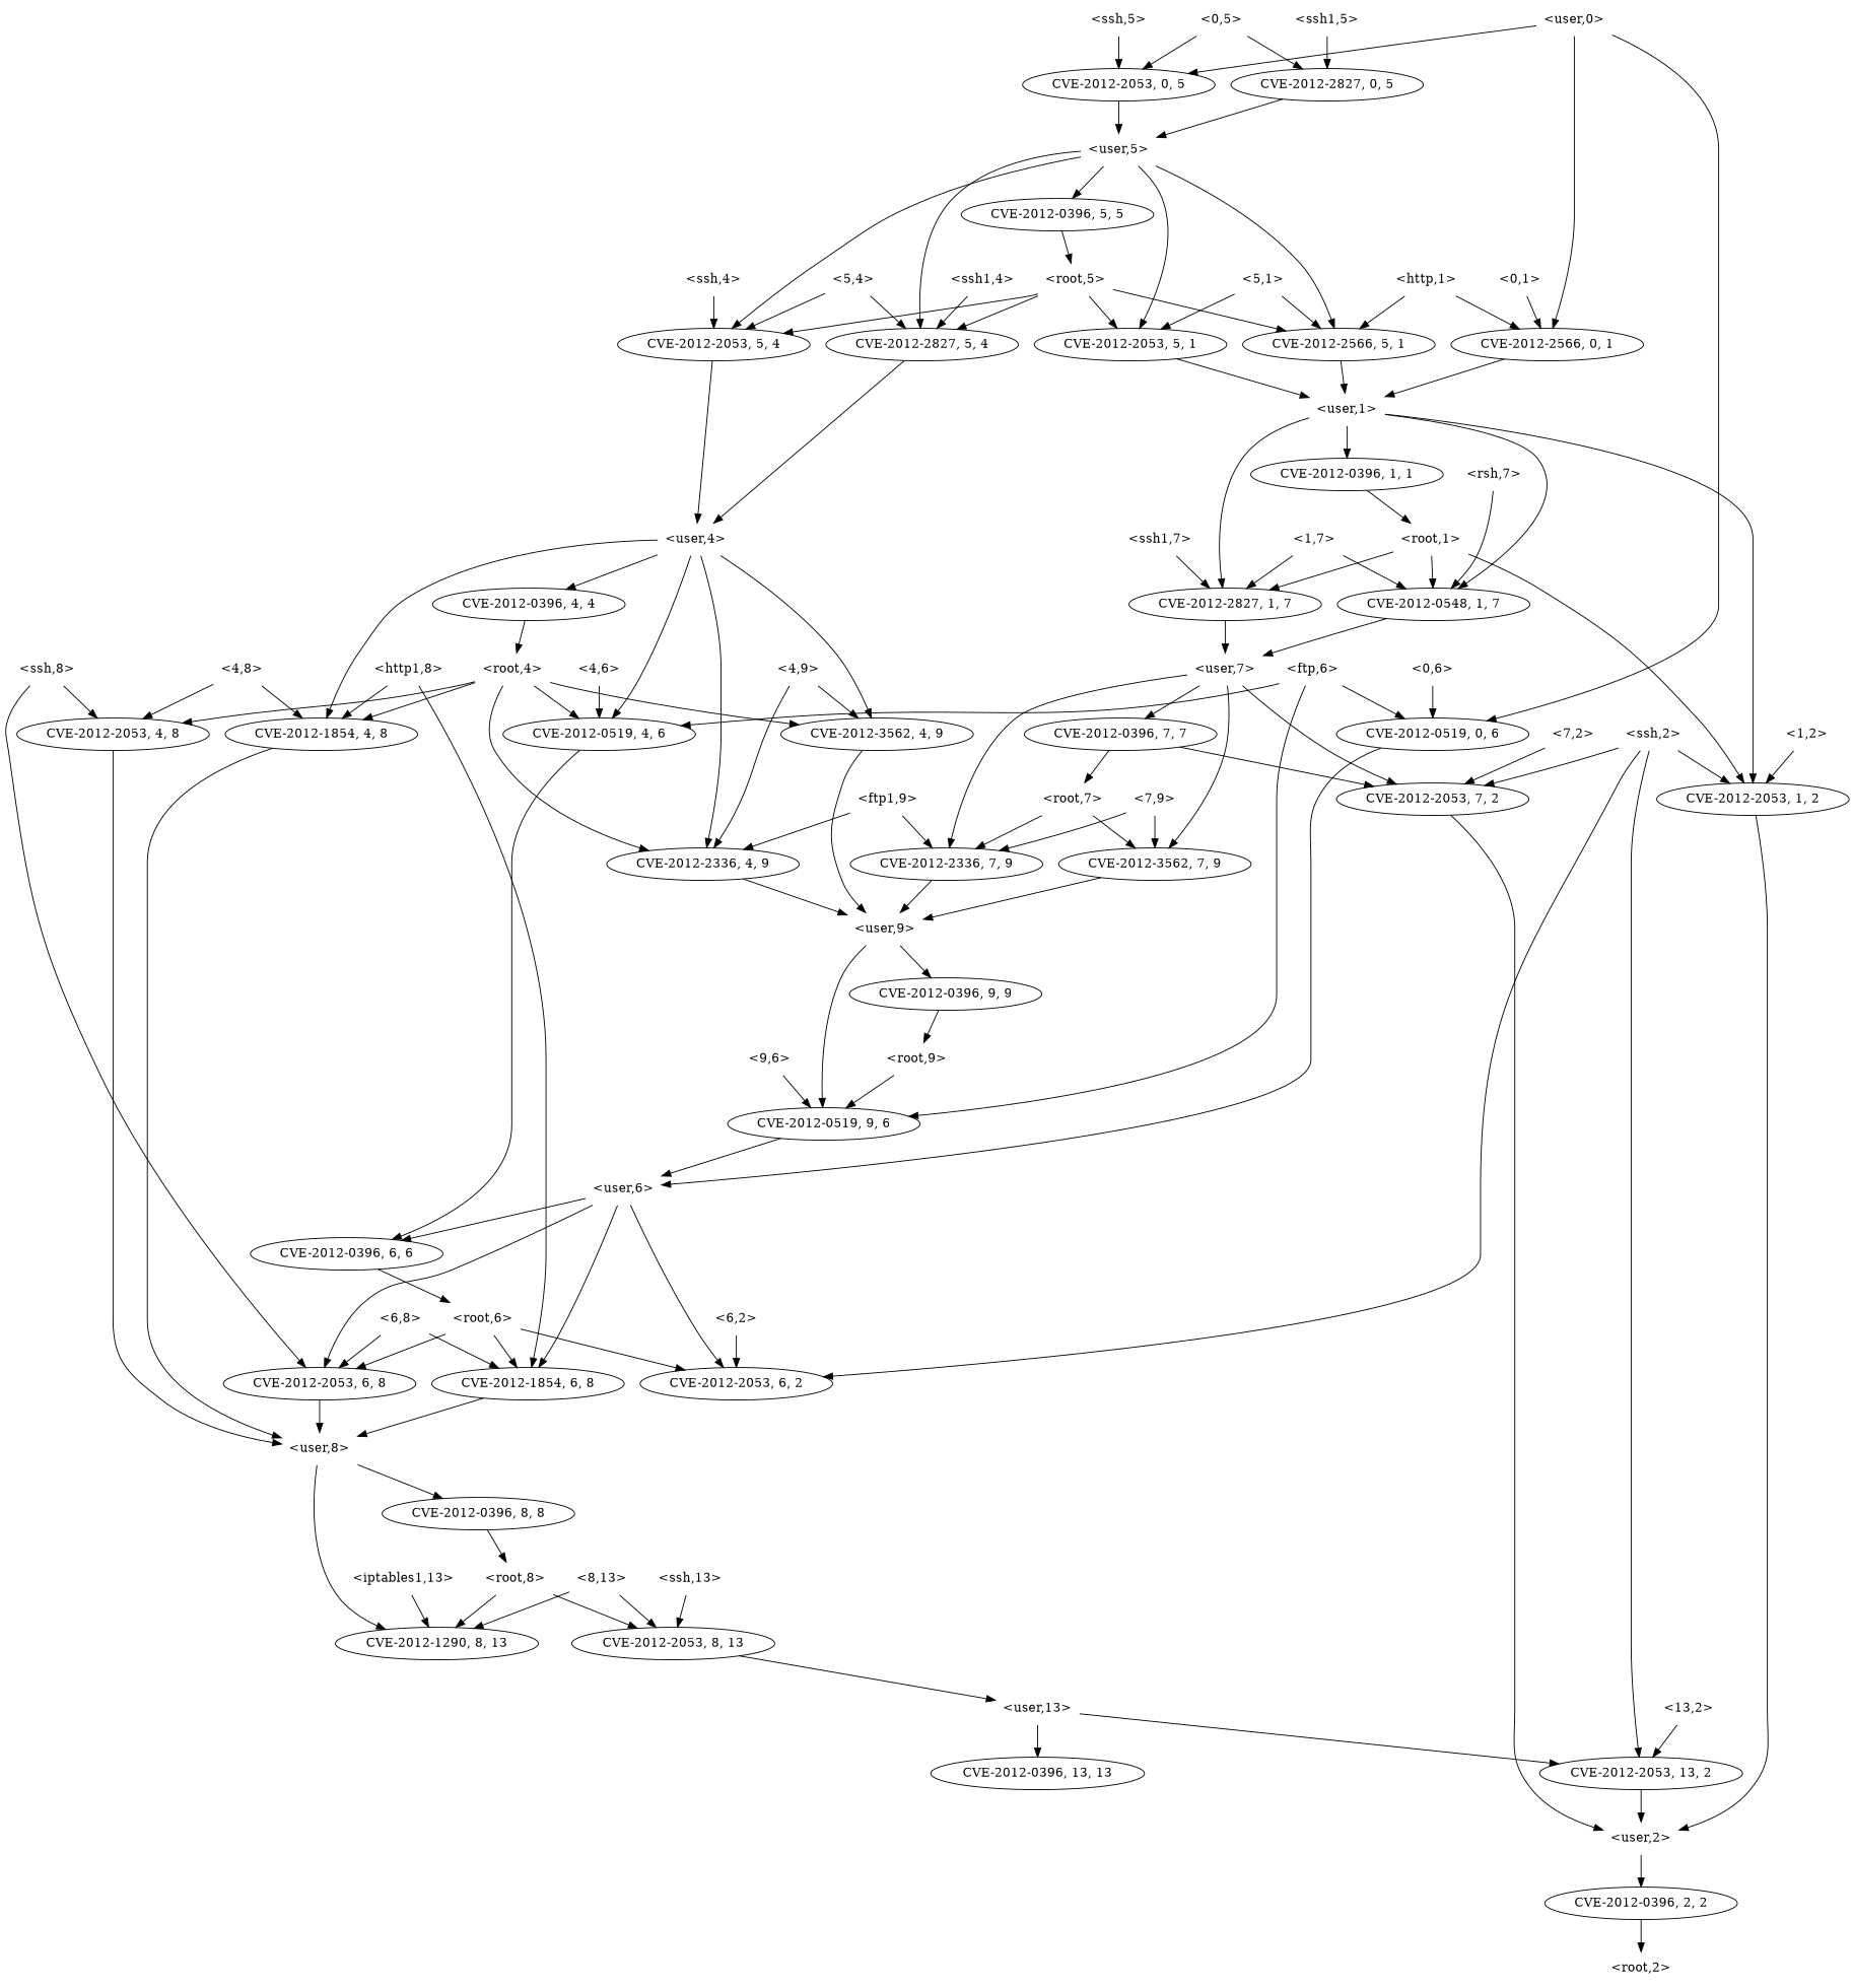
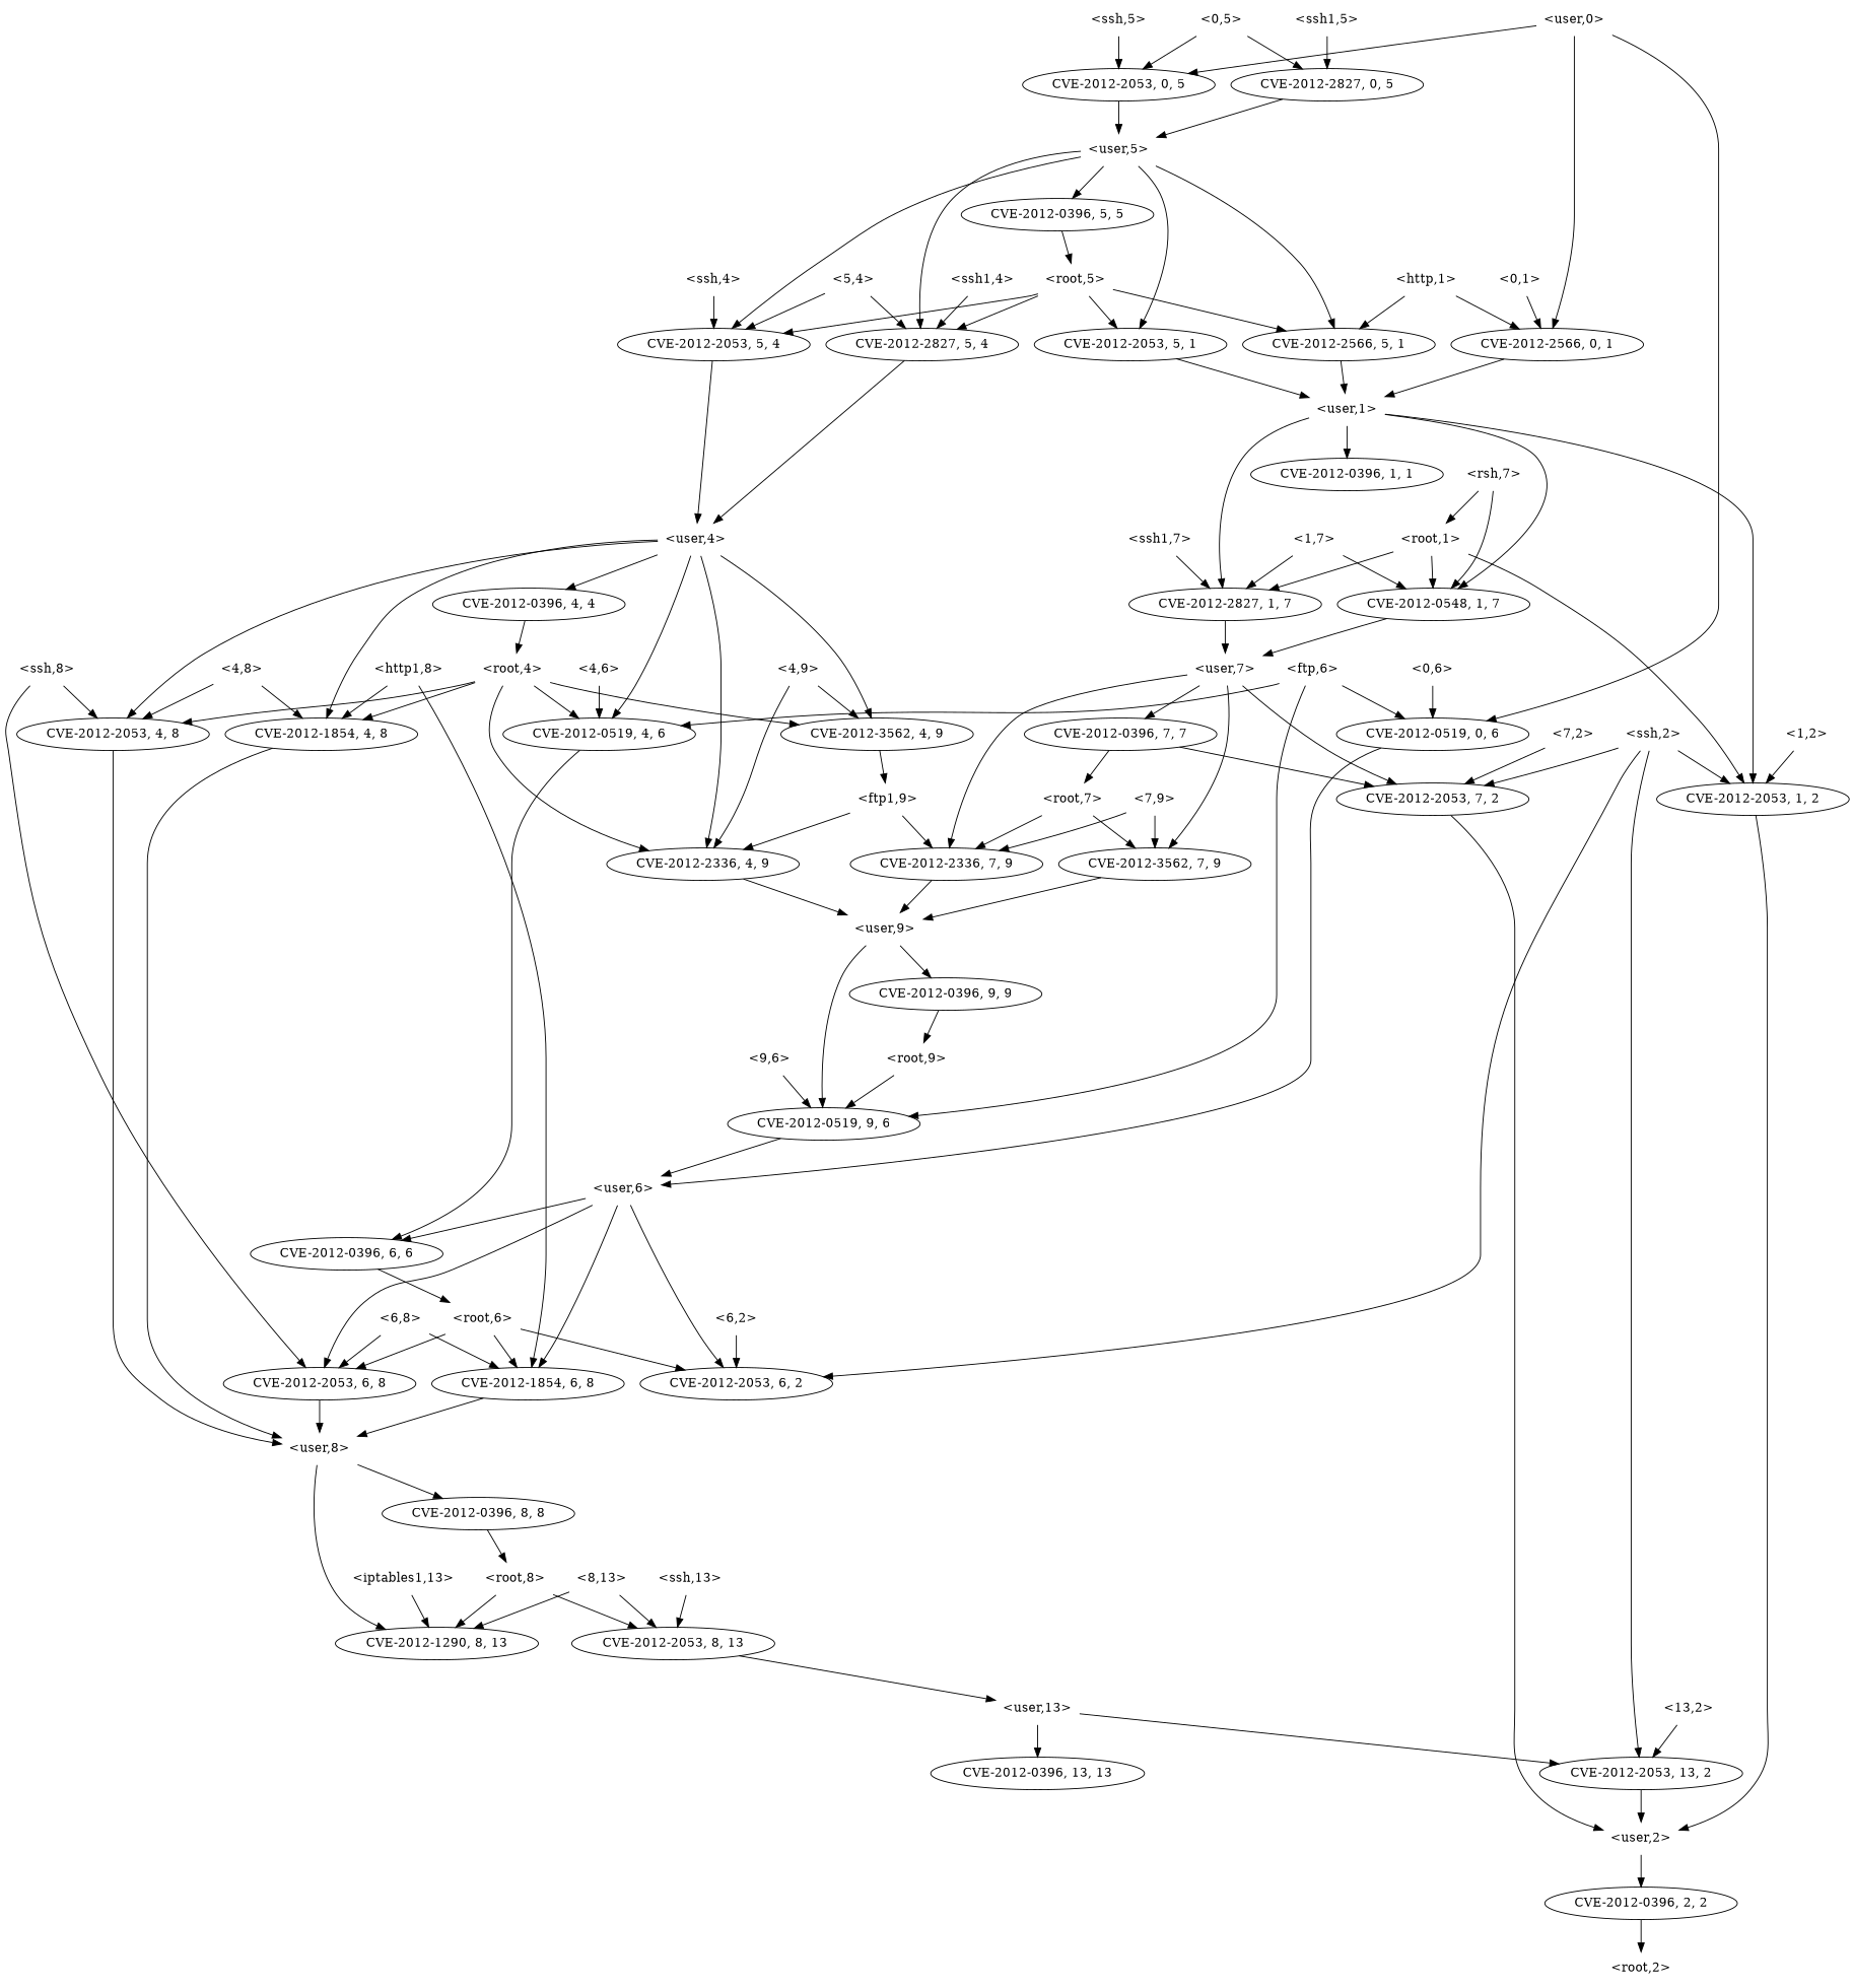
  strict digraph {
    node [shape=plaintext]
    n1 [height=0.5 label=<CVE-2012-2336, 4, 9> width=2.4499 shape=""]
    "<user,9>" [height=0.5 width=0.91667]
    n3 [height=0.5 label=<CVE-2012-0396, 9, 9> width=2.4499 shape=""]
    n4 [height=0.5 label=<CVE-2012-0519, 9, 6> width=2.4499 shape=""]
    "<root,9>" [height=0.5 width=0.89583]
    "<user,6>" [height=0.5 width=0.91667]
    n7 [height=0.5 label=<CVE-2012-2053, 6, 8> width=2.4499 shape=""]
    n8 [height=0.5 label=<CVE-2012-2053, 6, 2> width=2.4499 shape=""]
    n9 [height=0.5 label=<CVE-2012-1854, 6, 8> width=2.4499 shape=""]
    n10 [height=0.5 label=<CVE-2012-0396, 6, 6> width=2.4499 shape=""]
    n11 [height=0.5 label=<CVE-2012-3562, 4, 9> width=2.4499 shape=""]
    n12 [height=0.5 label=<CVE-2012-3562, 7, 9> width=2.4499 shape=""]
    "<root,1>" [height=0.5 width=0.89583]
    n14 [height=0.5 label=<CVE-2012-2053, 1, 2> width=2.4499 shape=""]
    n15 [height=0.5 label=<CVE-2012-2827, 1, 7> width=2.4499 shape=""]
    n16 [height=0.5 label=<CVE-2012-0548, 1, 7> width=2.4499 shape=""]
    "<user,2>" [height=0.5 width=0.91667]
    "<user,7>" [height=0.5 width=0.91667]
    n19 [height=0.5 label=<CVE-2012-0396, 2, 2> width=2.4499 shape=""]
    n20 [height=0.5 label=<CVE-2012-2336, 7, 9> width=2.4499 shape=""]
    n21 [height=0.5 label=<CVE-2012-2053, 7, 2> width=2.4499 shape=""]
    n22 [height=0.5 label=<CVE-2012-0396, 7, 7> width=2.4499 shape=""]
    "<root,2>" [height=0.5 width=0.89583]
    "<root,7>" [height=0.5 width=0.89583]
    "<user,8>" [height=0.5 width=0.91667]
    "<root,6>" [height=0.5 width=0.89583]
    "<8,13>" [height=0.5 width=0.78472]
    n28 [height=0.5 label=<CVE-2012-2053, 8, 13> width=2.5686 shape=""]
    n29 [height=0.5 label=<CVE-2012-1290, 8, 13> width=2.5686 shape=""]
    "<user,13>" [height=0.5 width=1.0069]
    n31 [height=0.5 label=<CVE-2012-0396, 13, 13> width=2.7013 shape=""]
    n32 [height=0.5 label=<CVE-2012-2053, 13, 2> width=2.5686 shape=""]
    "<ssh,13>" [height=0.5 width=0.94444]
    "<ssh,8>" [height=0.5 width=0.84028]
    n35 [height=0.5 label=<CVE-2012-2053, 4, 8> width=2.4499 shape=""]
    n36 [height=0.5 label=<CVE-2012-0396, 8, 8> width=2.4499 shape=""]
    "<root,8>" [height=0.5 width=0.89583]
    "<user,1>" [height=0.5 width=0.91667]
    n39 [height=0.5 label=<CVE-2012-0396, 1, 1> width=2.4499 shape=""]
    "<4,6>" [height=0.5 width=0.75]
    n41 [height=0.5 label=<CVE-2012-0519, 4, 6> width=2.4499 shape=""]
    "<0,6>" [height=0.5 width=0.75]
    n43 [height=0.5 label=<CVE-2012-0519, 0, 6> width=2.4499 shape=""]
    "<ssh1,7>" [height=0.5 width=0.94444]
    "<9,6>" [height=0.5 width=0.75]
    n46 [height=0.5 label=<CVE-2012-2053, 5, 1> width=2.4499 shape=""]
    "<5,4>" [height=0.5 width=0.75]
    n48 [height=0.5 label=<CVE-2012-2827, 5, 4> width=2.4499 shape=""]
    n49 [height=0.5 label=<CVE-2012-2053, 5, 4> width=2.4499 shape=""]
    "<user,4>" [height=0.5 width=0.91667]
    n51 [height=0.5 label=<CVE-2012-1854, 4, 8> width=2.4499 shape=""]
    n52 [height=0.5 label=<CVE-2012-0396, 4, 4> width=2.4499 shape=""]
    "<root,4>" [height=0.5 width=0.89583]
    "<6,2>" [height=0.5 width=0.75]
    "<user,0>" [height=0.5 width=0.91667]
    n56 [height=0.5 label=<CVE-2012-2053, 0, 5> width=2.4499 shape=""]
    n57 [height=0.5 label=<CVE-2012-2566, 0, 1> width=2.4499 shape=""]
    "<user,5>" [height=0.5 width=0.91667]
    n59 [height=0.5 label=<CVE-2012-2827, 0, 5> width=2.4499 shape=""]
    n60 [height=0.5 label=<CVE-2012-2566, 5, 1> width=2.4499 shape=""]
    n61 [height=0.5 label=<CVE-2012-0396, 5, 5> width=2.4499 shape=""]
    "<root,5>" [height=0.5 width=0.89583]
    "<0,1>" [height=0.5 width=0.75]
    "<http,1>" [height=0.5 width=0.89583]
    "<13,2>" [height=0.5 width=0.78472]
    "<1,7>" [height=0.5 width=0.75]
    "<ssh1,5>" [height=0.5 width=0.94444]
    "<4,9>" [height=0.5 width=0.75]
    "<ssh,4>" [height=0.5 width=0.84028]
    "<ssh1,4>" [height=0.5 width=0.94444]
    "<6,8>" [height=0.5 width=0.75]
    "<ssh,5>" [height=0.5 width=0.84028]
-   "<5,1>" [height=0.5 width=0.75]
    "<ssh,2>" [height=0.5 width=0.84028]
    "<rsh,7>" [height=0.5 width=0.81944]
    "<4,8>" [height=0.5 width=0.75]
    "<ftp1,9>" [height=0.5 width=0.89583]
    "<7,2>" [height=0.5 width=0.75]
    "<0,5>" [height=0.5 width=0.75]
    "<ftp,6>" [height=0.5 width=0.8125]
    "<7,9>" [height=0.5 width=0.75]
    "<iptables1,13>" [height=0.5 width=1.3681]
    "<1,2>" [height=0.5 width=0.75]
    "<http1,8>" [height=0.5 width=0.97917]
    n1 -> "<user,9>"
    "<user,9>" -> n3
    "<user,9>" -> n4
    n3 -> "<root,9>"
    n4 -> "<user,6>"
    "<root,9>" -> n4
    "<user,6>" -> n7
    "<user,6>" -> n8
    "<user,6>" -> n9
    "<user,6>" -> n10
    n7 -> "<user,8>"
    n9 -> "<user,8>"
    n10 -> "<root,6>"
-   n11 -> "<user,9>"
+   n11 -> "<ftp1,9>"
    n12 -> "<user,9>"
    "<root,1>" -> n14
    "<root,1>" -> n15
    "<root,1>" -> n16
    n14 -> "<user,2>"
    n15 -> "<user,7>"
    n16 -> "<user,7>"
    "<user,2>" -> n19
    "<user,7>" -> n12
    "<user,7>" -> n20
    "<user,7>" -> n21
    "<user,7>" -> n22
    n19 -> "<root,2>"
    n20 -> "<user,9>"
    n21 -> "<user,2>"
    n22 -> n21
    n22 -> "<root,7>"
    "<root,7>" -> n12
    "<root,7>" -> n20
    "<user,8>" -> n29
    "<user,8>" -> n36
    "<root,6>" -> n7
    "<root,6>" -> n8
    "<root,6>" -> n9
    "<8,13>" -> n28
    "<8,13>" -> n29
    n28 -> "<user,13>"
    "<user,13>" -> n31
    "<user,13>" -> n32
    n32 -> "<user,2>"
    "<ssh,13>" -> n28
    "<ssh,8>" -> n7
    "<ssh,8>" -> n35
    n35 -> "<user,8>"
    n36 -> "<root,8>"
    "<root,8>" -> n28
    "<root,8>" -> n29
    "<user,1>" -> n14
    "<user,1>" -> n15
    "<user,1>" -> n16
    "<user,1>" -> n39
-   n39 -> "<root,1>"
+   "<rsh,7>" -> "<root,1>"
    "<4,6>" -> n41
    n41 -> n10
    "<0,6>" -> n43
    n43 -> "<user,6>"
    "<ssh1,7>" -> n15
    "<9,6>" -> n4
    n46 -> "<user,1>"
    "<5,4>" -> n48
    "<5,4>" -> n49
    n48 -> "<user,4>"
    n49 -> "<user,4>"
    "<user,4>" -> n1
    "<user,4>" -> n11
+   "<user,4>" -> n35
    "<user,4>" -> n41
    "<user,4>" -> n51
    "<user,4>" -> n52
    n51 -> "<user,8>"
    n52 -> "<root,4>"
    "<root,4>" -> n1
    "<root,4>" -> n11
    "<root,4>" -> n35
    "<root,4>" -> n41
    "<root,4>" -> n51
    "<6,2>" -> n8
    "<user,0>" -> n43
    "<user,0>" -> n56
    "<user,0>" -> n57
    n56 -> "<user,5>"
    n57 -> "<user,1>"
    "<user,5>" -> n46
    "<user,5>" -> n48
    "<user,5>" -> n49
    "<user,5>" -> n60
    "<user,5>" -> n61
    n59 -> "<user,5>"
    n60 -> "<user,1>"
    n61 -> "<root,5>"
    "<root,5>" -> n46
    "<root,5>" -> n48
    "<root,5>" -> n49
    "<root,5>" -> n60
    "<0,1>" -> n57
    "<http,1>" -> n57
    "<http,1>" -> n60
    "<13,2>" -> n32
    "<1,7>" -> n15
    "<1,7>" -> n16
    "<ssh1,5>" -> n59
    "<4,9>" -> n1
    "<4,9>" -> n11
    "<ssh,4>" -> n49
    "<ssh1,4>" -> n48
    "<6,8>" -> n7
    "<6,8>" -> n9
    "<ssh,5>" -> n56
-   "<5,1>" -> n46
-   "<5,1>" -> n60
    "<ssh,2>" -> n8
    "<ssh,2>" -> n14
    "<ssh,2>" -> n21
    "<ssh,2>" -> n32
    "<rsh,7>" -> n16
    "<4,8>" -> n35
    "<4,8>" -> n51
    "<ftp1,9>" -> n1
    "<ftp1,9>" -> n20
    "<7,2>" -> n21
    "<0,5>" -> n56
    "<0,5>" -> n59
    "<ftp,6>" -> n4
    "<ftp,6>" -> n41
    "<ftp,6>" -> n43
    "<7,9>" -> n12
    "<7,9>" -> n20
    "<iptables1,13>" -> n29
    "<1,2>" -> n14
    "<http1,8>" -> n9
    "<http1,8>" -> n51
  }
